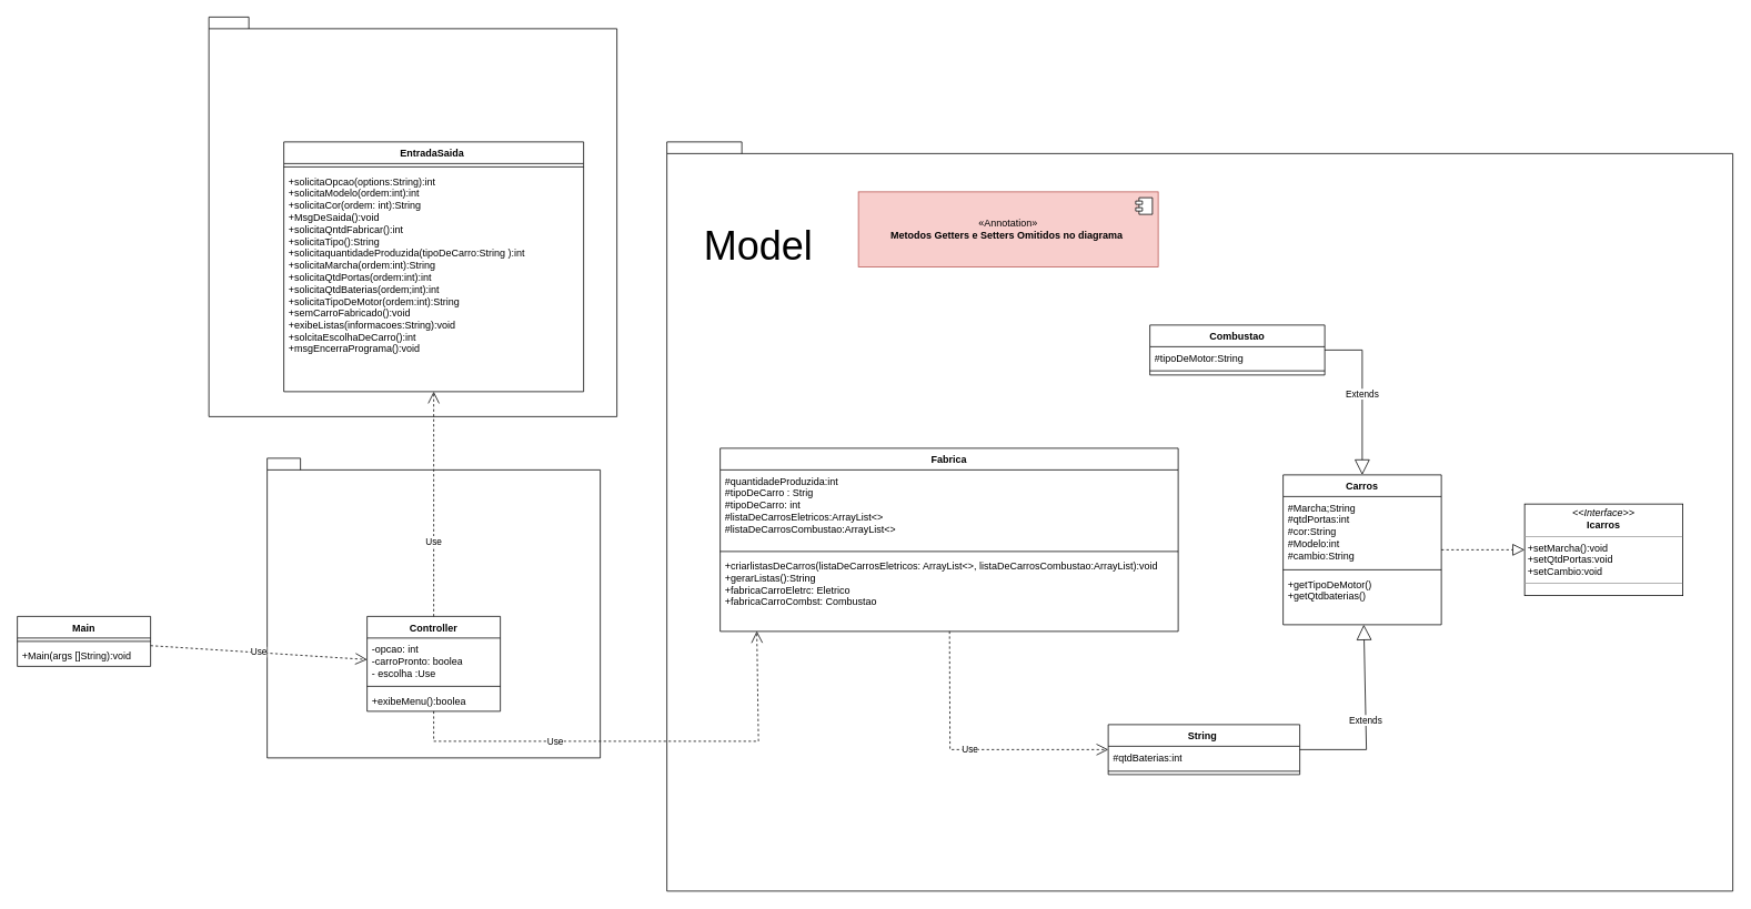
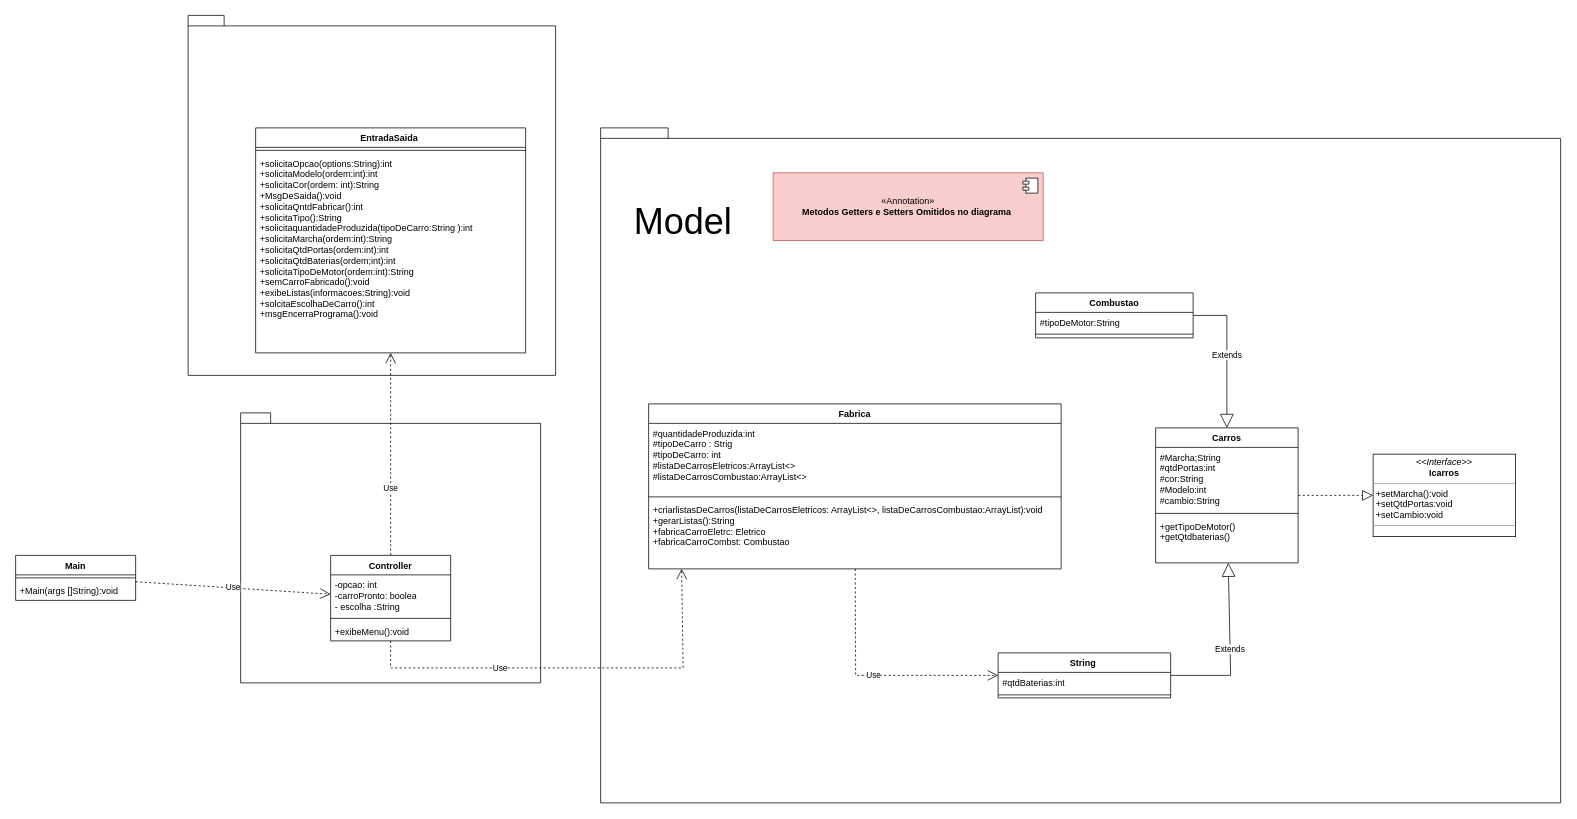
  <mxCell id="0" />
  <mxCell id="1" parent="0" />
  <mxCell id="2" value="" style="shape=folder;fontStyle=1;spacingTop=10;tabWidth=40;tabHeight=14;tabPosition=left;html=1;whiteSpace=wrap;" parent="1" vertex="1"><mxGeometry x="320" y="550" width="400" height="360" as="geometry" /></mxCell>
  <mxCell id="3" value="" style="shape=folder;fontStyle=1;spacingTop=10;tabWidth=40;tabHeight=14;tabPosition=left;html=1;whiteSpace=wrap;" parent="1" vertex="1"><mxGeometry x="800" y="170" width="1280" height="900" as="geometry" /></mxCell>
  <mxCell id="4" value="" style="shape=folder;fontStyle=1;spacingTop=10;tabWidth=40;tabHeight=14;tabPosition=left;html=1;whiteSpace=wrap;" parent="1" vertex="1"><mxGeometry x="250" y="20" width="490" height="480" as="geometry" /></mxCell>
  <mxCell id="5" value="EntradaSaida&lt;span style=&quot;white-space: pre;&quot;&gt;&#09;&lt;/span&gt;" style="swimlane;fontStyle=1;align=center;verticalAlign=top;childLayout=stackLayout;horizontal=1;startSize=26;horizontalStack=0;resizeParent=1;resizeParentMax=0;resizeLast=0;collapsible=1;marginBottom=0;whiteSpace=wrap;html=1;" parent="1" vertex="1"><mxGeometry x="340" y="170" width="360" height="300" as="geometry" /></mxCell>
  <mxCell id="6" value="" style="line;strokeWidth=1;fillColor=none;align=left;verticalAlign=middle;spacingTop=-1;spacingLeft=3;spacingRight=3;rotatable=0;labelPosition=right;points=[];portConstraint=eastwest;strokeColor=inherit;" parent="5" vertex="1"><mxGeometry y="26" width="360" height="8" as="geometry" /></mxCell>
  <mxCell id="7" value="+solicitaOpcao(options:String):int&lt;br&gt;+solicitaModelo(ordem:int):int&lt;br&gt;+solicitaCor(ordem: int):String&lt;br&gt;+MsgDeSaida():void&amp;nbsp;&lt;br&gt;+solicitaQntdFabricar():int&lt;br&gt;+solicitaTipo():String&lt;br&gt;+solicitaquantidadeProduzida(tipoDeCarro:String ):int&amp;nbsp;&lt;br&gt;+solicitaMarcha(ordem:int):String&amp;nbsp;&lt;br&gt;+solicitaQtdPortas(ordem:int):int&amp;nbsp;&lt;br&gt;+solicitaQtdBaterias(ordem;int):int&lt;br&gt;+solicitaTipoDeMotor(ordem:int):String&lt;br&gt;+semCarroFabricado():void&lt;br&gt;+exibeListas(informacoes:String):void&lt;br&gt;+solcitaEscolhaDeCarro():int&lt;br&gt;+msgEncerraPrograma():void&lt;br&gt;" style="text;strokeColor=none;fillColor=none;align=left;verticalAlign=top;spacingLeft=4;spacingRight=4;overflow=hidden;rotatable=0;points=[[0,0.5],[1,0.5]];portConstraint=eastwest;whiteSpace=wrap;html=1;" parent="5" vertex="1"><mxGeometry y="34" width="360" height="266" as="geometry" /></mxCell>
  <mxCell id="8" value="Controller" style="swimlane;fontStyle=1;align=center;verticalAlign=top;childLayout=stackLayout;horizontal=1;startSize=26;horizontalStack=0;resizeParent=1;resizeParentMax=0;resizeLast=0;collapsible=1;marginBottom=0;whiteSpace=wrap;html=1;" parent="1" vertex="1"><mxGeometry x="440" y="740" width="160" height="114" as="geometry" /></mxCell>
- <mxCell id="9" value="-opcao: int&amp;nbsp;&lt;br&gt;-carroPronto: boolea&lt;br&gt;- escolha :Use&amp;nbsp;" style="text;strokeColor=none;fillColor=none;align=left;verticalAlign=top;spacingLeft=4;spacingRight=4;overflow=hidden;rotatable=0;points=[[0,0.5],[1,0.5]];portConstraint=eastwest;whiteSpace=wrap;html=1;" parent="8" vertex="1"><mxGeometry y="26" width="160" height="54" as="geometry" /></mxCell>
+ <mxCell id="9" value="-opcao: int&amp;nbsp;&lt;br&gt;-carroPronto: boolea&lt;br&gt;- escolha :String&amp;nbsp;" style="text;strokeColor=none;fillColor=none;align=left;verticalAlign=top;spacingLeft=4;spacingRight=4;overflow=hidden;rotatable=0;points=[[0,0.5],[1,0.5]];portConstraint=eastwest;whiteSpace=wrap;html=1;" parent="8" vertex="1"><mxGeometry y="26" width="160" height="54" as="geometry" /></mxCell>
  <mxCell id="10" value="" style="line;strokeWidth=1;fillColor=none;align=left;verticalAlign=middle;spacingTop=-1;spacingLeft=3;spacingRight=3;rotatable=0;labelPosition=right;points=[];portConstraint=eastwest;strokeColor=inherit;" parent="8" vertex="1"><mxGeometry y="80" width="160" height="8" as="geometry" /></mxCell>
- <mxCell id="11" value="+exibeMenu():boolea&amp;nbsp;" style="text;strokeColor=none;fillColor=none;align=left;verticalAlign=top;spacingLeft=4;spacingRight=4;overflow=hidden;rotatable=0;points=[[0,0.5],[1,0.5]];portConstraint=eastwest;whiteSpace=wrap;html=1;" parent="8" vertex="1"><mxGeometry y="88" width="160" height="26" as="geometry" /></mxCell>
+ <mxCell id="11" value="+exibeMenu():void&amp;nbsp;" style="text;strokeColor=none;fillColor=none;align=left;verticalAlign=top;spacingLeft=4;spacingRight=4;overflow=hidden;rotatable=0;points=[[0,0.5],[1,0.5]];portConstraint=eastwest;whiteSpace=wrap;html=1;" parent="8" vertex="1"><mxGeometry y="88" width="160" height="26" as="geometry" /></mxCell>
  <mxCell id="12" value="Main" style="swimlane;fontStyle=1;align=center;verticalAlign=top;childLayout=stackLayout;horizontal=1;startSize=26;horizontalStack=0;resizeParent=1;resizeParentMax=0;resizeLast=0;collapsible=1;marginBottom=0;whiteSpace=wrap;html=1;" parent="1" vertex="1"><mxGeometry x="20" y="740" width="160" height="60" as="geometry" /></mxCell>
  <mxCell id="13" value="" style="line;strokeWidth=1;fillColor=none;align=left;verticalAlign=middle;spacingTop=-1;spacingLeft=3;spacingRight=3;rotatable=0;labelPosition=right;points=[];portConstraint=eastwest;strokeColor=inherit;" parent="12" vertex="1"><mxGeometry y="26" width="160" height="8" as="geometry" /></mxCell>
  <mxCell id="14" value="+Main(args []String):void" style="text;strokeColor=none;fillColor=none;align=left;verticalAlign=top;spacingLeft=4;spacingRight=4;overflow=hidden;rotatable=0;points=[[0,0.5],[1,0.5]];portConstraint=eastwest;whiteSpace=wrap;html=1;" parent="12" vertex="1"><mxGeometry y="34" width="160" height="26" as="geometry" /></mxCell>
  <mxCell id="15" value="Use" style="endArrow=open;endSize=12;dashed=1;html=1;rounded=0;" parent="1" source="12" target="8" edge="1"><mxGeometry width="160" relative="1" as="geometry"><mxPoint x="540" y="710" as="sourcePoint" /><mxPoint x="700" y="710" as="targetPoint" /></mxGeometry></mxCell>
  <mxCell id="16" value="Use" style="endArrow=open;endSize=12;dashed=1;html=1;rounded=0;" parent="1" source="8" target="7" edge="1"><mxGeometry x="-0.333" width="160" relative="1" as="geometry"><mxPoint x="500" y="490" as="sourcePoint" /><mxPoint x="660" y="490" as="targetPoint" /><mxPoint as="offset" /></mxGeometry></mxCell>
  <mxCell id="17" value="&lt;font style=&quot;font-size: 48px;&quot;&gt;Model&lt;/font&gt;" style="text;html=1;strokeColor=none;fillColor=none;align=center;verticalAlign=middle;whiteSpace=wrap;rounded=0;" parent="1" vertex="1"><mxGeometry x="880" y="280" width="60" height="30" as="geometry" /></mxCell>
  <mxCell id="18" style="edgeStyle=orthogonalEdgeStyle;rounded=0;orthogonalLoop=1;jettySize=auto;html=1;exitX=0.5;exitY=1;exitDx=0;exitDy=0;" parent="1" source="17" target="17" edge="1"><mxGeometry relative="1" as="geometry" /></mxCell>
  <mxCell id="19" value="Fabrica" style="swimlane;fontStyle=1;align=center;verticalAlign=top;childLayout=stackLayout;horizontal=1;startSize=26;horizontalStack=0;resizeParent=1;resizeParentMax=0;resizeLast=0;collapsible=1;marginBottom=0;whiteSpace=wrap;html=1;" parent="1" vertex="1"><mxGeometry x="864" y="538" width="550" height="220" as="geometry" /></mxCell>
  <mxCell id="20" value="#quantidadeProduzida:int&lt;br&gt;#tipoDeCarro : Strig&amp;nbsp;&lt;br&gt;#tipoDeCarro: int&amp;nbsp;&lt;br&gt;#listaDeCarrosEletricos:ArrayList&amp;lt;&amp;gt;&lt;br&gt;#listaDeCarrosCombustao:ArrayList&amp;lt;&amp;gt;" style="text;strokeColor=none;fillColor=none;align=left;verticalAlign=top;spacingLeft=4;spacingRight=4;overflow=hidden;rotatable=0;points=[[0,0.5],[1,0.5]];portConstraint=eastwest;whiteSpace=wrap;html=1;" parent="19" vertex="1"><mxGeometry y="26" width="550" height="94" as="geometry" /></mxCell>
  <mxCell id="21" value="" style="line;strokeWidth=1;fillColor=none;align=left;verticalAlign=middle;spacingTop=-1;spacingLeft=3;spacingRight=3;rotatable=0;labelPosition=right;points=[];portConstraint=eastwest;strokeColor=inherit;" parent="19" vertex="1"><mxGeometry y="120" width="550" height="8" as="geometry" /></mxCell>
  <mxCell id="22" value="+criarlistasDeCarros(listaDeCarrosEletricos: ArrayList&amp;lt;&amp;gt;, listaDeCarrosCombustao:ArrayList):void&lt;br&gt;+gerarListas():String&lt;br&gt;+fabricaCarroEletrc: Eletrico&lt;br&gt;+fabricaCarroCombst: Combustao" style="text;strokeColor=none;fillColor=none;align=left;verticalAlign=top;spacingLeft=4;spacingRight=4;overflow=hidden;rotatable=0;points=[[0,0.5],[1,0.5]];portConstraint=eastwest;whiteSpace=wrap;html=1;" parent="19" vertex="1"><mxGeometry y="128" width="550" height="92" as="geometry" /></mxCell>
  <mxCell id="23" value="Use" style="endArrow=open;endSize=12;dashed=1;html=1;rounded=0;entryX=0.08;entryY=0.997;entryDx=0;entryDy=0;entryPerimeter=0;" parent="1" source="8" target="22" edge="1"><mxGeometry x="-0.347" width="160" relative="1" as="geometry"><mxPoint x="730" y="670" as="sourcePoint" /><mxPoint x="910" y="770" as="targetPoint" /><Array as="points"><mxPoint x="520" y="890" /><mxPoint x="910" y="890" /></Array><mxPoint as="offset" /></mxGeometry></mxCell>
  <mxCell id="24" value="Carros" style="swimlane;fontStyle=1;align=center;verticalAlign=top;childLayout=stackLayout;horizontal=1;startSize=26;horizontalStack=0;resizeParent=1;resizeParentMax=0;resizeLast=0;collapsible=1;marginBottom=0;whiteSpace=wrap;html=1;" parent="1" vertex="1"><mxGeometry x="1540" y="570" width="190" height="180" as="geometry" /></mxCell>
  <mxCell id="25" value="#Marcha;String&lt;br&gt;#qtdPortas:int&lt;br&gt;#cor:String&lt;br style=&quot;border-color: var(--border-color);&quot;&gt;#Modelo:int&amp;nbsp;&lt;br&gt;#cambio:String" style="text;strokeColor=none;fillColor=none;align=left;verticalAlign=top;spacingLeft=4;spacingRight=4;overflow=hidden;rotatable=0;points=[[0,0.5],[1,0.5]];portConstraint=eastwest;whiteSpace=wrap;html=1;" parent="24" vertex="1"><mxGeometry y="26" width="190" height="84" as="geometry" /></mxCell>
  <mxCell id="26" value="" style="line;strokeWidth=1;fillColor=none;align=left;verticalAlign=middle;spacingTop=-1;spacingLeft=3;spacingRight=3;rotatable=0;labelPosition=right;points=[];portConstraint=eastwest;strokeColor=inherit;" parent="24" vertex="1"><mxGeometry y="110" width="190" height="8" as="geometry" /></mxCell>
  <mxCell id="27" value="+getTipoDeMotor()&lt;br&gt;+getQtdbaterias()" style="text;strokeColor=none;fillColor=none;align=left;verticalAlign=top;spacingLeft=4;spacingRight=4;overflow=hidden;rotatable=0;points=[[0,0.5],[1,0.5]];portConstraint=eastwest;whiteSpace=wrap;html=1;" parent="24" vertex="1"><mxGeometry y="118" width="190" height="62" as="geometry" /></mxCell>
  <mxCell id="28" value="Combustao" style="swimlane;fontStyle=1;align=center;verticalAlign=top;childLayout=stackLayout;horizontal=1;startSize=26;horizontalStack=0;resizeParent=1;resizeParentMax=0;resizeLast=0;collapsible=1;marginBottom=0;whiteSpace=wrap;html=1;" parent="1" vertex="1"><mxGeometry x="1380" y="390" width="210" height="60" as="geometry" /></mxCell>
  <mxCell id="29" value="#tipoDeMotor:String" style="text;strokeColor=none;fillColor=none;align=left;verticalAlign=top;spacingLeft=4;spacingRight=4;overflow=hidden;rotatable=0;points=[[0,0.5],[1,0.5]];portConstraint=eastwest;whiteSpace=wrap;html=1;" parent="28" vertex="1"><mxGeometry y="26" width="210" height="24" as="geometry" /></mxCell>
  <mxCell id="30" value="" style="line;strokeWidth=1;fillColor=none;align=left;verticalAlign=middle;spacingTop=-1;spacingLeft=3;spacingRight=3;rotatable=0;labelPosition=right;points=[];portConstraint=eastwest;strokeColor=inherit;" parent="28" vertex="1"><mxGeometry y="50" width="210" height="10" as="geometry" /></mxCell>
  <mxCell id="31" value="String&amp;nbsp;" style="swimlane;fontStyle=1;align=center;verticalAlign=top;childLayout=stackLayout;horizontal=1;startSize=26;horizontalStack=0;resizeParent=1;resizeParentMax=0;resizeLast=0;collapsible=1;marginBottom=0;whiteSpace=wrap;html=1;" parent="1" vertex="1"><mxGeometry x="1330" y="870" width="230" height="60" as="geometry" /></mxCell>
  <mxCell id="32" value="#qtdBaterias:int&lt;br&gt;" style="text;strokeColor=none;fillColor=none;align=left;verticalAlign=top;spacingLeft=4;spacingRight=4;overflow=hidden;rotatable=0;points=[[0,0.5],[1,0.5]];portConstraint=eastwest;whiteSpace=wrap;html=1;" parent="31" vertex="1"><mxGeometry y="26" width="230" height="26" as="geometry" /></mxCell>
  <mxCell id="33" value="" style="line;strokeWidth=1;fillColor=none;align=left;verticalAlign=middle;spacingTop=-1;spacingLeft=3;spacingRight=3;rotatable=0;labelPosition=right;points=[];portConstraint=eastwest;strokeColor=inherit;" parent="31" vertex="1"><mxGeometry y="52" width="230" height="8" as="geometry" /></mxCell>
  <mxCell id="34" value="Extends" style="endArrow=block;endSize=16;endFill=0;html=1;rounded=0;" parent="1" source="28" target="24" edge="1"><mxGeometry width="160" relative="1" as="geometry"><mxPoint x="1700" y="460" as="sourcePoint" /><mxPoint x="1860" y="460" as="targetPoint" /><Array as="points"><mxPoint x="1635" y="420" /></Array></mxGeometry></mxCell>
  <mxCell id="35" value="Extends" style="endArrow=block;endSize=16;endFill=0;html=1;rounded=0;" parent="1" source="31" target="24" edge="1"><mxGeometry width="160" relative="1" as="geometry"><mxPoint x="1710" y="730" as="sourcePoint" /><mxPoint x="1870" y="730" as="targetPoint" /><Array as="points"><mxPoint x="1640" y="900" /></Array></mxGeometry></mxCell>
  <mxCell id="36" value="Use" style="endArrow=open;endSize=12;dashed=1;html=1;rounded=0;" parent="1" source="19" target="31" edge="1"><mxGeometry width="160" relative="1" as="geometry"><mxPoint x="1390" y="700" as="sourcePoint" /><mxPoint x="1550" y="700" as="targetPoint" /><Array as="points"><mxPoint x="1140" y="900" /></Array></mxGeometry></mxCell>
  <mxCell id="37" value="&lt;p style=&quot;margin:0px;margin-top:4px;text-align:center;&quot;&gt;&lt;i&gt;&amp;lt;&amp;lt;Interface&amp;gt;&amp;gt;&lt;/i&gt;&lt;br&gt;&lt;b&gt;Icarros&lt;/b&gt;&lt;/p&gt;&lt;hr size=&quot;1&quot;&gt;&lt;p style=&quot;margin:0px;margin-left:4px;&quot;&gt;+setMarcha():void&lt;br&gt;&lt;/p&gt;&lt;p style=&quot;margin:0px;margin-left:4px;&quot;&gt;+setQtdPortas:void&lt;/p&gt;&lt;p style=&quot;margin:0px;margin-left:4px;&quot;&gt;+setCambio:void&lt;/p&gt;&lt;hr size=&quot;1&quot;&gt;&lt;p style=&quot;margin:0px;margin-left:4px;&quot;&gt;&lt;br&gt;&lt;br&gt;&lt;/p&gt;" style="verticalAlign=top;align=left;overflow=fill;fontSize=12;fontFamily=Helvetica;html=1;whiteSpace=wrap;" parent="1" vertex="1"><mxGeometry x="1830" y="605" width="190" height="110" as="geometry" /></mxCell>
  <mxCell id="38" value="" style="endArrow=block;dashed=1;endFill=0;endSize=12;html=1;rounded=0;" parent="1" source="24" target="37" edge="1"><mxGeometry width="160" relative="1" as="geometry"><mxPoint x="1980" y="690" as="sourcePoint" /><mxPoint x="2140" y="690" as="targetPoint" /></mxGeometry></mxCell>
  <mxCell id="39" value="«Annotation»&lt;br&gt;&lt;b&gt;Metodos Getters e Setters Omitidos no diagrama&amp;nbsp;&lt;/b&gt;" style="html=1;dropTarget=0;whiteSpace=wrap;fillColor=#f8cecc;strokeColor=#b85450;" parent="1" vertex="1"><mxGeometry x="1030" y="230" width="360" height="90" as="geometry" /></mxCell>
  <mxCell id="40" value="" style="shape=module;jettyWidth=8;jettyHeight=4;" parent="39" vertex="1"><mxGeometry x="1" width="20" height="20" relative="1" as="geometry"><mxPoint x="-27" y="7" as="offset" /></mxGeometry></mxCell>
